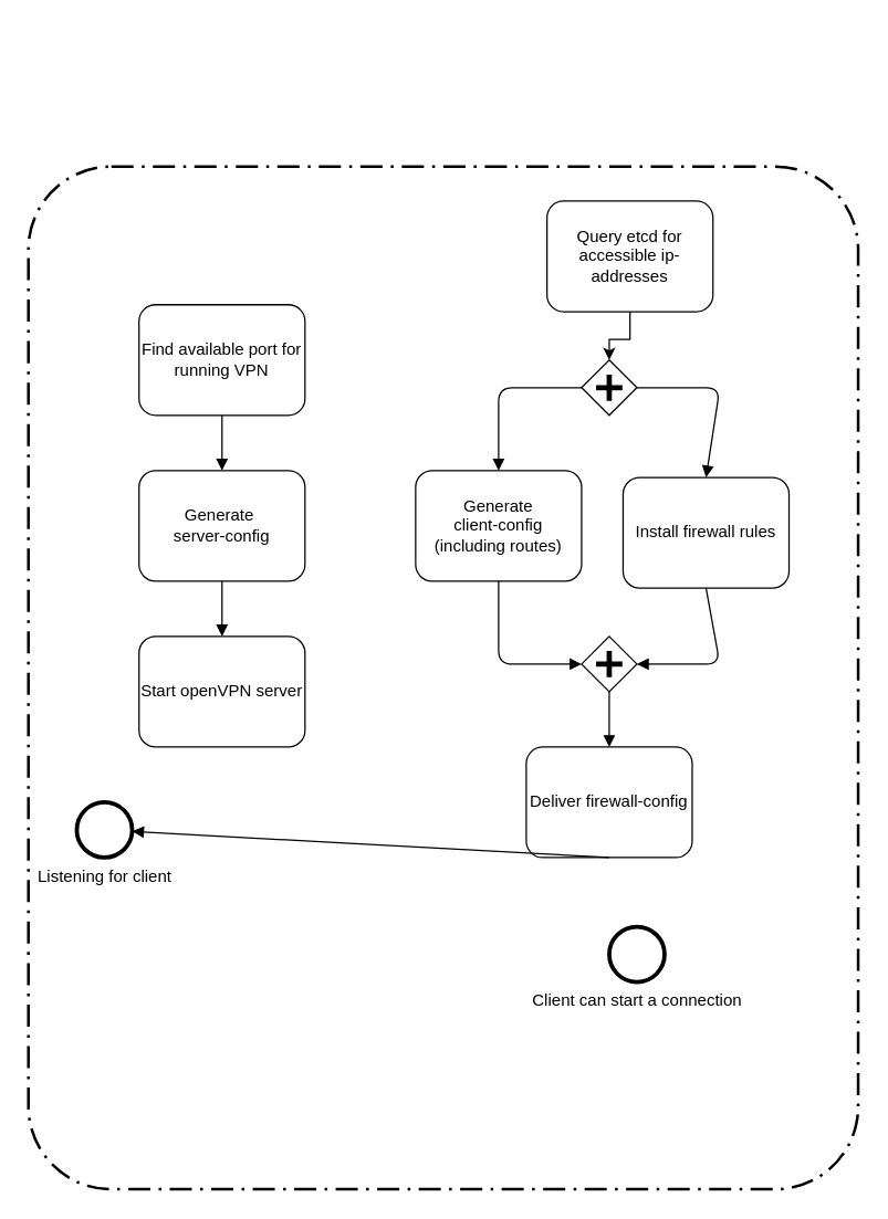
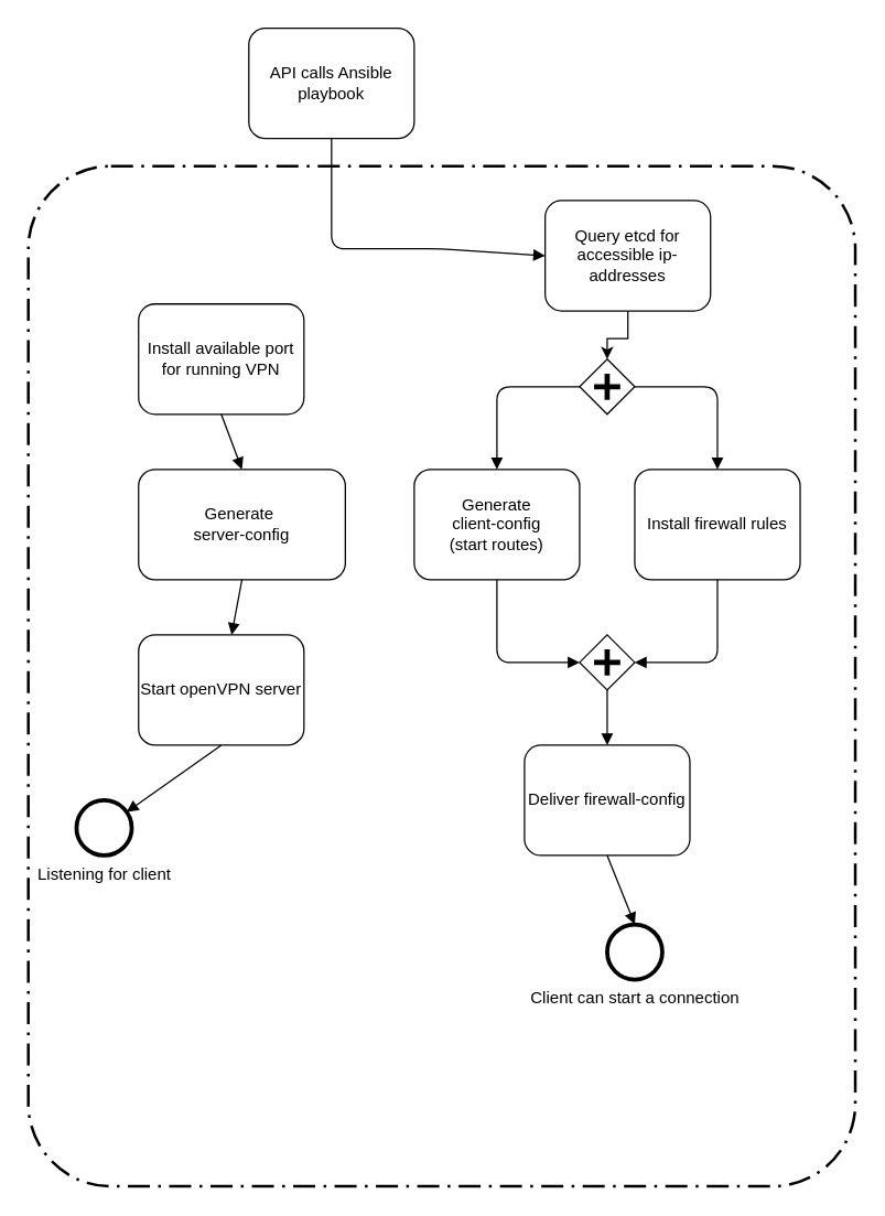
  <mxCell id="0" />
  <mxCell id="1" parent="0" />
  <mxCell id="2" value="" style="rounded=1;arcSize=10;dashed=1;strokeColor=#000000;fillColor=none;gradientColor=none;dashPattern=8 3 1 3;strokeWidth=2;" parent="1" vertex="1"><mxGeometry x="20" y="120" width="600" height="740" as="geometry" /></mxCell>
- <mxCell id="3" value="Generate&amp;nbsp;&lt;br&gt;server-config" style="shape=ext;rounded=1;html=1;whiteSpace=wrap;" parent="1" vertex="1"><mxGeometry x="100" y="340" width="120" height="80" as="geometry" /></mxCell>
- <mxCell id="4" value="Generate&lt;br&gt;client-config&lt;br&gt;(including routes)&lt;br&gt;" style="shape=ext;rounded=1;html=1;whiteSpace=wrap;" parent="1" vertex="1"><mxGeometry x="300" y="340" width="120" height="80" as="geometry" /></mxCell>
+ <mxCell id="3" value="Generate&amp;nbsp;&lt;br&gt;server-config" style="shape=ext;rounded=1;html=1;whiteSpace=wrap;" parent="1" vertex="1"><mxGeometry x="100" y="340" width="150" height="80" as="geometry" /></mxCell>
+ <mxCell id="4" value="Generate&lt;br&gt;client-config&lt;br&gt;(start routes)&lt;br&gt;" style="shape=ext;rounded=1;html=1;whiteSpace=wrap;" parent="1" vertex="1"><mxGeometry x="300" y="340" width="120" height="80" as="geometry" /></mxCell>
  <mxCell id="5" value="" style="edgeStyle=orthogonalEdgeStyle;rounded=0;orthogonalLoop=1;jettySize=auto;html=1;" edge="1" parent="1" source="6" target="21"><mxGeometry relative="1" as="geometry" /></mxCell>
  <mxCell id="6" value="Query etcd for accessible ip-addresses" style="shape=ext;rounded=1;html=1;whiteSpace=wrap;" parent="1" vertex="1"><mxGeometry x="395" y="145" width="120" height="80" as="geometry" /></mxCell>
  <mxCell id="7" value="Start openVPN server" style="shape=ext;rounded=1;html=1;whiteSpace=wrap;" parent="1" vertex="1"><mxGeometry x="100" y="460" width="120" height="80" as="geometry" /></mxCell>
  <mxCell id="8" value="" style="endArrow=block;endFill=1;endSize=6;html=1;exitX=0.5;exitY=1;exitDx=0;exitDy=0;" parent="1" source="3" target="7" edge="1"><mxGeometry width="100" relative="1" as="geometry"><mxPoint x="20" y="460" as="sourcePoint" /><mxPoint x="120" y="460" as="targetPoint" /></mxGeometry></mxCell>
+ <mxCell id="9" value="" style="endArrow=block;endFill=1;endSize=6;html=1;exitX=0.5;exitY=1;exitDx=0;exitDy=0;entryX=0;entryY=0.5;entryDx=0;entryDy=0;" parent="1" source="25" target="6" edge="1"><mxGeometry width="100" relative="1" as="geometry"><mxPoint x="239.69" y="79.655" as="sourcePoint" /><mxPoint x="90" y="550" as="targetPoint" /><Array as="points"><mxPoint x="240" y="180" /><mxPoint x="320" y="180" /></Array></mxGeometry></mxCell>
  <mxCell id="10" value="" style="endArrow=block;endFill=1;endSize=6;html=1;exitX=0.5;exitY=1;exitDx=0;exitDy=0;entryX=0;entryY=0.5;entryDx=0;entryDy=0;" parent="1" source="4" target="18" edge="1"><mxGeometry width="100" relative="1" as="geometry"><mxPoint x="-20" y="580" as="sourcePoint" /><mxPoint x="240" y="580" as="targetPoint" /><Array as="points"><mxPoint x="360" y="480" /></Array></mxGeometry></mxCell>
+ <mxCell id="11" value="" style="endArrow=block;endFill=1;endSize=6;html=1;exitX=0.5;exitY=1;exitDx=0;exitDy=0;" parent="1" source="7" target="13" edge="1"><mxGeometry width="100" relative="1" as="geometry"><mxPoint x="-30" y="610" as="sourcePoint" /><mxPoint x="70" y="610" as="targetPoint" /></mxGeometry></mxCell>
  <mxCell id="12" value="Deliver firewall-config" style="shape=ext;rounded=1;html=1;whiteSpace=wrap;" parent="1" vertex="1"><mxGeometry x="380" y="540" width="120" height="80" as="geometry" /></mxCell>
  <mxCell id="13" value="Listening for client" style="shape=mxgraph.bpmn.shape;html=1;verticalLabelPosition=bottom;labelBackgroundColor=#ffffff;verticalAlign=top;align=center;perimeter=ellipsePerimeter;outlineConnect=0;outline=end;symbol=general;" parent="1" vertex="1"><mxGeometry x="55" y="580" width="40" height="40" as="geometry" /></mxCell>
- <mxCell id="14" value="Find available port for running VPN" style="shape=ext;rounded=1;html=1;whiteSpace=wrap;" vertex="1" parent="1"><mxGeometry x="100" y="220" width="120" height="80" as="geometry" /></mxCell>
+ <mxCell id="14" value="Install available port for running VPN" style="shape=ext;rounded=1;html=1;whiteSpace=wrap;" vertex="1" parent="1"><mxGeometry x="100" y="220" width="120" height="80" as="geometry" /></mxCell>
  <mxCell id="15" value="" style="endArrow=block;endFill=1;endSize=6;html=1;exitX=0.5;exitY=1;exitDx=0;exitDy=0;entryX=0.5;entryY=0;entryDx=0;entryDy=0;" edge="1" parent="1" source="14" target="3"><mxGeometry width="100" relative="1" as="geometry"><mxPoint x="80.19" y="299.845" as="sourcePoint" /><mxPoint x="80" y="339" as="targetPoint" /></mxGeometry></mxCell>
  <mxCell id="16" value="Client can start a connection" style="shape=mxgraph.bpmn.shape;html=1;verticalLabelPosition=bottom;labelBackgroundColor=#ffffff;verticalAlign=top;align=center;perimeter=ellipsePerimeter;outlineConnect=0;outline=end;symbol=general;" vertex="1" parent="1"><mxGeometry x="440" y="670" width="40" height="40" as="geometry" /></mxCell>
- <mxCell id="17" value="" style="endArrow=block;endFill=1;endSize=6;html=1;exitX=0.5;exitY=1;exitDx=0;exitDy=0;" edge="1" parent="1" source="12" target="13"><mxGeometry width="100" relative="1" as="geometry"><mxPoint x="169.69" y="550.345" as="sourcePoint" /><mxPoint x="170" y="580" as="targetPoint" /></mxGeometry></mxCell>
+ <mxCell id="17" value="" style="endArrow=block;endFill=1;endSize=6;html=1;exitX=0.5;exitY=1;exitDx=0;exitDy=0;entryX=0.5;entryY=0;entryDx=0;entryDy=0;" edge="1" parent="1" source="12" target="16"><mxGeometry width="100" relative="1" as="geometry"><mxPoint x="169.69" y="550.345" as="sourcePoint" /><mxPoint x="170" y="580" as="targetPoint" /></mxGeometry></mxCell>
  <mxCell id="18" value="" style="shape=mxgraph.bpmn.shape;html=1;verticalLabelPosition=bottom;labelBackgroundColor=#ffffff;verticalAlign=top;align=center;perimeter=rhombusPerimeter;background=gateway;outlineConnect=0;outline=none;symbol=parallelGw;" vertex="1" parent="1"><mxGeometry x="420" y="460" width="40" height="40" as="geometry" /></mxCell>
  <mxCell id="19" value="" style="endArrow=block;endFill=1;endSize=6;html=1;exitX=0;exitY=0.5;exitDx=0;exitDy=0;entryX=0.5;entryY=0;entryDx=0;entryDy=0;" edge="1" parent="1" source="21" target="4"><mxGeometry width="100" relative="1" as="geometry"><mxPoint x="404.862" y="350.345" as="sourcePoint" /><mxPoint x="395" y="260" as="targetPoint" /><Array as="points"><mxPoint x="360" y="280" /></Array></mxGeometry></mxCell>
- <mxCell id="20" value="Install firewall rules" style="shape=ext;rounded=1;html=1;whiteSpace=wrap;" vertex="1" parent="1"><mxGeometry x="450" y="345" width="120" height="80" as="geometry" /></mxCell>
+ <mxCell id="20" value="Install firewall rules" style="shape=ext;rounded=1;html=1;whiteSpace=wrap;" vertex="1" parent="1"><mxGeometry x="460" y="340" width="120" height="80" as="geometry" /></mxCell>
  <mxCell id="21" value="" style="shape=mxgraph.bpmn.shape;html=1;verticalLabelPosition=bottom;labelBackgroundColor=#ffffff;verticalAlign=top;align=center;perimeter=rhombusPerimeter;background=gateway;outlineConnect=0;outline=none;symbol=parallelGw;" vertex="1" parent="1"><mxGeometry x="420" y="260" width="40" height="40" as="geometry" /></mxCell>
  <mxCell id="22" value="" style="endArrow=block;endFill=1;endSize=6;html=1;exitX=1;exitY=0.5;exitDx=0;exitDy=0;entryX=0.5;entryY=0;entryDx=0;entryDy=0;" edge="1" parent="1" source="21" target="20"><mxGeometry width="100" relative="1" as="geometry"><mxPoint x="369.69" y="470.345" as="sourcePoint" /><mxPoint x="369.844" y="510" as="targetPoint" /><Array as="points"><mxPoint x="520" y="280" /></Array></mxGeometry></mxCell>
  <mxCell id="23" value="" style="endArrow=block;endFill=1;endSize=6;html=1;exitX=0.5;exitY=1;exitDx=0;exitDy=0;entryX=1;entryY=0.5;entryDx=0;entryDy=0;" edge="1" parent="1" source="20" target="18"><mxGeometry width="100" relative="1" as="geometry"><mxPoint x="369.69" y="470.345" as="sourcePoint" /><mxPoint x="429.69" y="530.345" as="targetPoint" /><Array as="points"><mxPoint x="520" y="480" /></Array></mxGeometry></mxCell>
  <mxCell id="24" value="" style="endArrow=block;endFill=1;endSize=6;html=1;exitX=0.5;exitY=1;exitDx=0;exitDy=0;entryX=0.5;entryY=0;entryDx=0;entryDy=0;" edge="1" parent="1" source="18" target="12"><mxGeometry width="100" relative="1" as="geometry"><mxPoint x="449.69" y="670.345" as="sourcePoint" /><mxPoint x="369.69" y="630.345" as="targetPoint" /></mxGeometry></mxCell>
+ <mxCell id="25" value="API calls Ansible playbook" style="shape=ext;rounded=1;html=1;whiteSpace=wrap;" vertex="1" parent="1"><mxGeometry x="180" y="20" width="120" height="80" as="geometry" /></mxCell>
